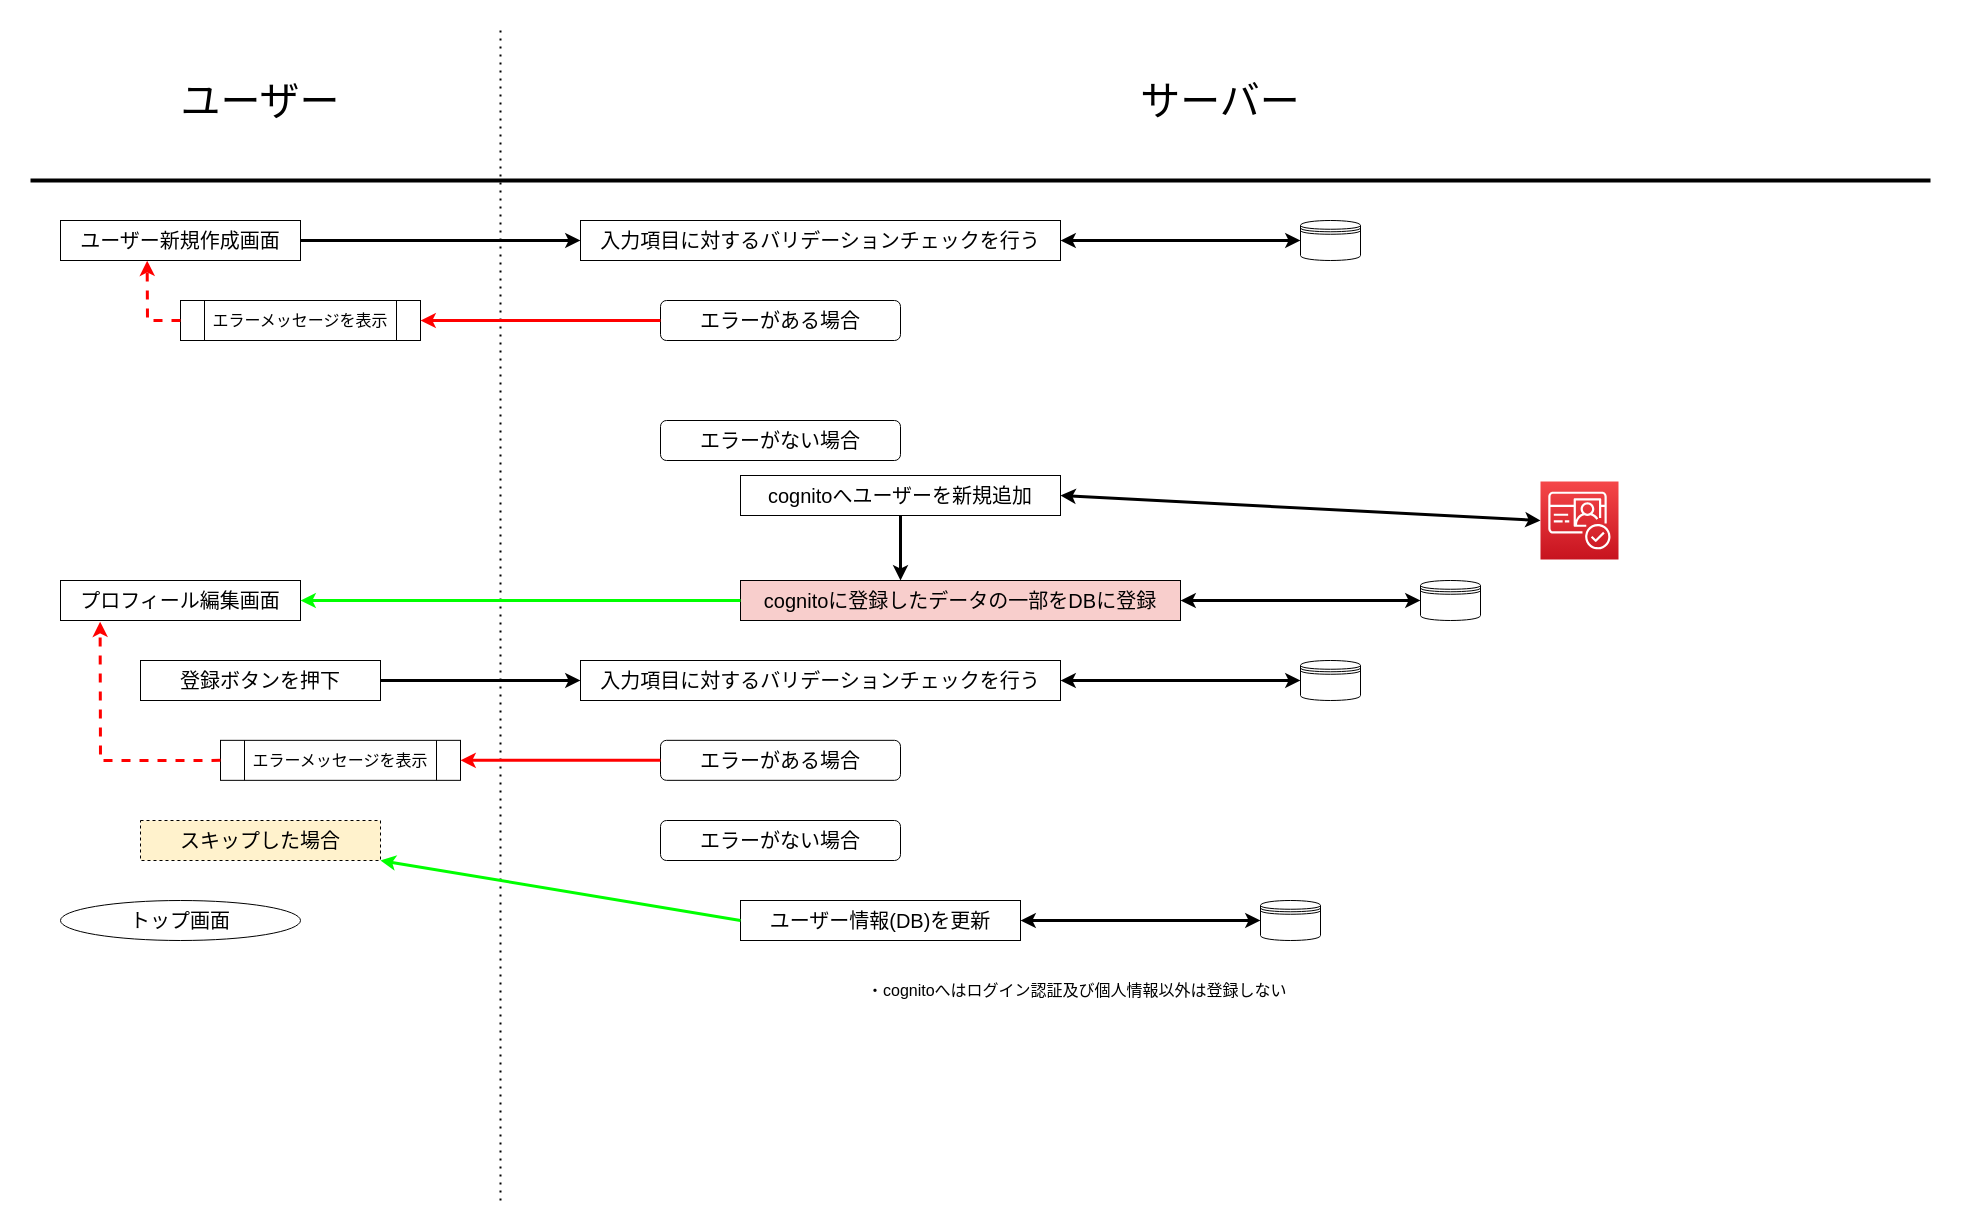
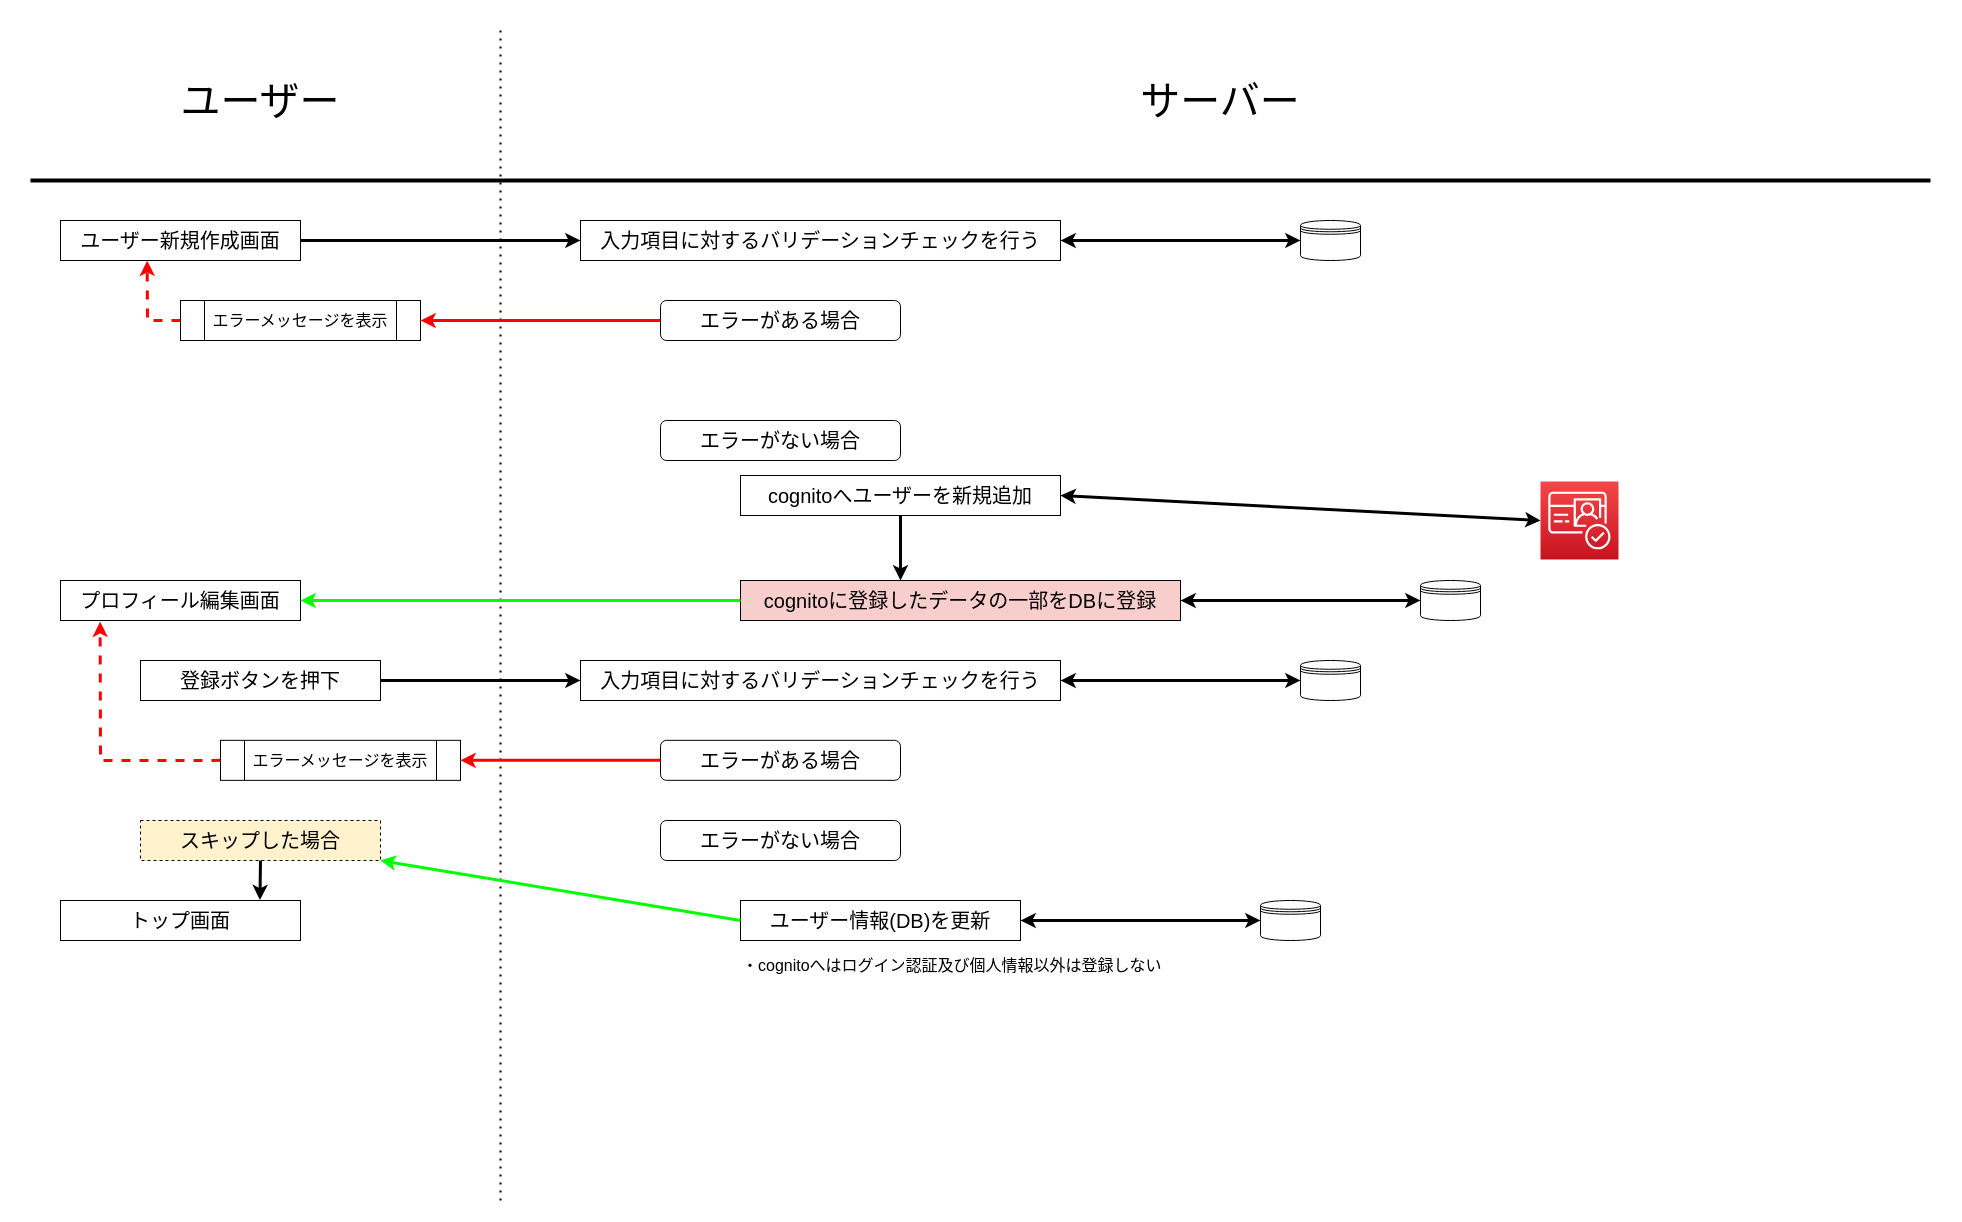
  <mxCell id="0" />
  <mxCell id="1" parent="0" />
  <mxCell id="2" value="" style="endArrow=none;html=1;rounded=0;strokeWidth=4;" parent="1" edge="1"><mxGeometry width="50" height="50" relative="1" as="geometry"><mxPoint x="30" y="180" as="sourcePoint" /><mxPoint x="1930" y="180" as="targetPoint" /></mxGeometry></mxCell>
  <mxCell id="3" value="" style="endArrow=none;dashed=1;html=1;dashPattern=1 3;strokeWidth=2;rounded=0;" parent="1" edge="1"><mxGeometry width="50" height="50" relative="1" as="geometry"><mxPoint x="500" y="1200" as="sourcePoint" /><mxPoint x="500" y="30" as="targetPoint" /></mxGeometry></mxCell>
  <mxCell id="4" value="ユーザー" style="text;html=1;strokeColor=none;fillColor=none;align=center;verticalAlign=middle;whiteSpace=wrap;rounded=0;fontSize=40;" parent="1" vertex="1"><mxGeometry width="480" height="160" as="geometry" x="20" y="20" /></mxCell>
  <mxCell id="5" value="サーバー" style="text;html=1;strokeColor=none;fillColor=none;align=center;verticalAlign=middle;whiteSpace=wrap;rounded=0;fontSize=40;" parent="1" vertex="1"><mxGeometry x="500" width="1440" height="160" as="geometry" y="20" /></mxCell>
  <mxCell id="6" value="ユーザー新規作成画面" style="rounded=0;whiteSpace=wrap;html=1;fontSize=20;" vertex="1" parent="1"><mxGeometry x="60" y="220" width="240" height="40" as="geometry" /></mxCell>
  <mxCell id="7" value="入力項目に対するバリデーションチェックを行う" style="rounded=0;whiteSpace=wrap;html=1;fontSize=20;" vertex="1" parent="1"><mxGeometry x="580" y="220" width="480" height="40" as="geometry" /></mxCell>
  <mxCell id="8" value="" style="endArrow=classic;html=1;rounded=0;fontSize=20;strokeWidth=3;exitX=1;exitY=0.5;exitDx=0;exitDy=0;entryX=0;entryY=0.5;entryDx=0;entryDy=0;" edge="1" parent="1" source="6" target="7"><mxGeometry width="50" height="50" relative="1" as="geometry"><mxPoint x="510" y="280" as="sourcePoint" /><mxPoint x="560" y="230" as="targetPoint" /></mxGeometry></mxCell>
  <mxCell id="9" value="エラーがある場合" style="rounded=1;whiteSpace=wrap;html=1;fontSize=20;" vertex="1" parent="1"><mxGeometry x="660" y="300" width="240" height="40" as="geometry" /></mxCell>
  <mxCell id="10" value="エラーメッセージを表示" style="shape=process;whiteSpace=wrap;html=1;backgroundOutline=1;fontSize=16;" vertex="1" parent="1"><mxGeometry x="180" y="300" width="240" height="40" as="geometry" /></mxCell>
  <mxCell id="11" value="" style="endArrow=classic;html=1;rounded=0;fontSize=16;strokeWidth=3;entryX=1;entryY=0.5;entryDx=0;entryDy=0;exitX=0;exitY=0.5;exitDx=0;exitDy=0;strokeColor=#FF0000;" edge="1" parent="1" source="9" target="10"><mxGeometry width="50" height="50" relative="1" as="geometry"><mxPoint x="560" y="380" as="sourcePoint" /><mxPoint x="610" y="330" as="targetPoint" /></mxGeometry></mxCell>
  <mxCell id="12" value="" style="endArrow=classic;html=1;rounded=0;fontSize=16;strokeColor=#FF0000;strokeWidth=3;entryX=0.361;entryY=1.004;entryDx=0;entryDy=0;entryPerimeter=0;exitX=0;exitY=0.5;exitDx=0;exitDy=0;dashed=1;" edge="1" parent="1" source="10" target="6"><mxGeometry width="50" height="50" relative="1" as="geometry"><mxPoint x="560" y="380" as="sourcePoint" /><mxPoint x="610" y="330" as="targetPoint" /><Array as="points"><mxPoint x="147" y="320" /></Array></mxGeometry></mxCell>
  <mxCell id="13" value="エラーがない場合" style="rounded=1;whiteSpace=wrap;html=1;fontSize=20;" vertex="1" parent="1"><mxGeometry x="660" y="420" width="240" height="40" as="geometry" /></mxCell>
  <mxCell id="14" value="cognitoへユーザーを新規追加" style="rounded=0;whiteSpace=wrap;html=1;fontSize=20;" vertex="1" parent="1"><mxGeometry x="740" y="475" width="320" height="40" as="geometry" /></mxCell>
  <mxCell id="15" value="cognitoに登録したデータの一部をDBに登録" style="rounded=0;whiteSpace=wrap;html=1;fontSize=20;fillColor=#f8cecc;" vertex="1" parent="1"><mxGeometry x="740" y="580" width="440" height="40" as="geometry" /></mxCell>
  <mxCell id="16" value="プロフィール編集画面" style="rounded=0;whiteSpace=wrap;html=1;fontSize=20;" vertex="1" parent="1"><mxGeometry x="60" y="580" width="240" height="40" as="geometry" /></mxCell>
  <mxCell id="17" value="" style="endArrow=classic;html=1;rounded=0;fontSize=16;strokeColor=#00FF00;strokeWidth=3;exitX=0;exitY=0.5;exitDx=0;exitDy=0;" edge="1" parent="1" source="15"><mxGeometry width="50" height="50" relative="1" as="geometry"><mxPoint x="750" y="680" as="sourcePoint" /><mxPoint x="300" y="600" as="targetPoint" /></mxGeometry></mxCell>
  <mxCell id="18" value="" style="endArrow=classic;html=1;rounded=0;fontSize=16;strokeColor=#000000;strokeWidth=3;exitX=0.5;exitY=1;exitDx=0;exitDy=0;" edge="1" parent="1" source="14"><mxGeometry width="50" height="50" relative="1" as="geometry"><mxPoint x="750" y="680" as="sourcePoint" /><mxPoint x="900" y="580" as="targetPoint" /></mxGeometry></mxCell>
  <mxCell id="19" value="スキップした場合" style="rounded=0;whiteSpace=wrap;html=1;fontSize=20;dashed=1;fillColor=#fff2cc;" vertex="1" parent="1"><mxGeometry x="140" y="820" width="240" height="40" as="geometry" /></mxCell>
- <mxCell id="21" value="トップ画面" style="ellipse;whiteSpace=wrap;html=1;fontSize=20;" vertex="1" parent="1"><mxGeometry x="60" y="900" width="240" height="40" as="geometry" /></mxCell>
+ <mxCell id="20" value="" style="endArrow=classic;html=1;rounded=0;fontSize=16;strokeColor=#000000;strokeWidth=3;exitX=0.5;exitY=1;exitDx=0;exitDy=0;entryX=0.831;entryY=-0.01;entryDx=0;entryDy=0;entryPerimeter=0;" edge="1" parent="1" source="19" target="21"><mxGeometry width="50" height="50" relative="1" as="geometry"><mxPoint x="470" y="980" as="sourcePoint" /><mxPoint x="270" y="1160" as="targetPoint" /></mxGeometry></mxCell>
+ <mxCell id="21" value="トップ画面" style="rounded=0;whiteSpace=wrap;html=1;fontSize=20;" vertex="1" parent="1"><mxGeometry x="60" y="900" width="240" height="40" as="geometry" /></mxCell>
  <mxCell id="22" value="登録ボタンを押下" style="rounded=0;whiteSpace=wrap;html=1;fontSize=20;dashed=0;" vertex="1" parent="1"><mxGeometry x="140" y="660" width="240" height="40" as="geometry" /></mxCell>
  <mxCell id="23" value="入力項目に対するバリデーションチェックを行う" style="rounded=0;whiteSpace=wrap;html=1;fontSize=20;" vertex="1" parent="1"><mxGeometry x="580" y="660" width="480" height="40" as="geometry" /></mxCell>
  <mxCell id="24" value="" style="endArrow=classic;html=1;rounded=0;fontSize=16;strokeColor=#000000;strokeWidth=3;exitX=1;exitY=0.5;exitDx=0;exitDy=0;entryX=0;entryY=0.5;entryDx=0;entryDy=0;" edge="1" parent="1" source="22" target="23"><mxGeometry width="50" height="50" relative="1" as="geometry"><mxPoint x="750" y="750" as="sourcePoint" /><mxPoint x="800" y="700" as="targetPoint" /></mxGeometry></mxCell>
  <mxCell id="25" value="エラーがある場合" style="rounded=1;whiteSpace=wrap;html=1;fontSize=20;" vertex="1" parent="1"><mxGeometry x="660" y="739.84" width="240" height="40" as="geometry" /></mxCell>
  <mxCell id="26" value="エラーメッセージを表示" style="shape=process;whiteSpace=wrap;html=1;backgroundOutline=1;fontSize=16;" vertex="1" parent="1"><mxGeometry x="220" y="739.84" width="240" height="40" as="geometry" /></mxCell>
  <mxCell id="27" value="" style="endArrow=classic;html=1;rounded=0;fontSize=16;strokeWidth=3;entryX=1;entryY=0.5;entryDx=0;entryDy=0;exitX=0;exitY=0.5;exitDx=0;exitDy=0;strokeColor=#FF0000;" edge="1" parent="1" source="25" target="26"><mxGeometry width="50" height="50" relative="1" as="geometry"><mxPoint x="560" y="819.84" as="sourcePoint" /><mxPoint x="610" y="769.84" as="targetPoint" /></mxGeometry></mxCell>
  <mxCell id="28" value="" style="endArrow=classic;html=1;rounded=0;fontSize=16;strokeColor=#FF0000;strokeWidth=3;entryX=0.165;entryY=1.029;entryDx=0;entryDy=0;exitX=0;exitY=0.5;exitDx=0;exitDy=0;dashed=1;entryPerimeter=0;" edge="1" parent="1" source="26" target="16"><mxGeometry width="50" height="50" relative="1" as="geometry"><mxPoint x="560" y="819.84" as="sourcePoint" /><mxPoint x="146.64" y="700" as="targetPoint" /><Array as="points"><mxPoint x="200" y="760" /><mxPoint x="100" y="760" /></Array></mxGeometry></mxCell>
  <mxCell id="29" value="エラーがない場合" style="rounded=1;whiteSpace=wrap;html=1;fontSize=20;" vertex="1" parent="1"><mxGeometry x="660" y="820" width="240" height="40" as="geometry" /></mxCell>
  <mxCell id="30" value="ユーザー情報(DB)を更新" style="rounded=0;whiteSpace=wrap;html=1;fontSize=20;" vertex="1" parent="1"><mxGeometry x="740" y="900" width="280" height="40" as="geometry" /></mxCell>
- <mxCell id="31" value="・cognitoへはログイン認証及び個人情報以外は登録しない" style="text;html=1;strokeColor=none;fillColor=none;align=left;verticalAlign=middle;whiteSpace=wrap;rounded=0;dashed=1;fontSize=16;" vertex="1" parent="1"><mxGeometry x="865" y="975" width="440" height="30" as="geometry" /></mxCell>
+ <mxCell id="31" value="・cognitoへはログイン認証及び個人情報以外は登録しない" style="text;html=1;strokeColor=none;fillColor=none;align=left;verticalAlign=middle;whiteSpace=wrap;rounded=0;dashed=1;fontSize=16;" vertex="1" parent="1"><mxGeometry x="740" y="950" width="440" height="30" as="geometry" /></mxCell>
  <mxCell id="32" value="" style="endArrow=classic;html=1;rounded=0;fontSize=16;strokeColor=#00FF00;strokeWidth=3;exitX=0;exitY=0.5;exitDx=0;exitDy=0;" edge="1" parent="1" source="30" target="19"><mxGeometry width="50" height="50" relative="1" as="geometry"><mxPoint x="750" y="930" as="sourcePoint" /><mxPoint x="800" y="880" as="targetPoint" /></mxGeometry></mxCell>
  <mxCell id="33" value="" style="sketch=0;points=[[0,0,0],[0.25,0,0],[0.5,0,0],[0.75,0,0],[1,0,0],[0,1,0],[0.25,1,0],[0.5,1,0],[0.75,1,0],[1,1,0],[0,0.25,0],[0,0.5,0],[0,0.75,0],[1,0.25,0],[1,0.5,0],[1,0.75,0]];outlineConnect=0;fontColor=#232F3E;gradientColor=#F54749;gradientDirection=north;fillColor=#C7131F;strokeColor=#ffffff;dashed=0;verticalLabelPosition=bottom;verticalAlign=top;align=center;html=1;fontSize=12;fontStyle=0;aspect=fixed;shape=mxgraph.aws4.resourceIcon;resIcon=mxgraph.aws4.cognito;" vertex="1" parent="1"><mxGeometry x="1540" y="481" width="78" height="78" as="geometry" /></mxCell>
  <mxCell id="34" value="" style="endArrow=classic;startArrow=classic;html=1;rounded=0;fontSize=16;strokeColor=#000000;strokeWidth=3;entryX=0;entryY=0.5;entryDx=0;entryDy=0;entryPerimeter=0;exitX=1;exitY=0.5;exitDx=0;exitDy=0;" edge="1" parent="1" source="14" target="33"><mxGeometry width="50" height="50" relative="1" as="geometry"><mxPoint x="1010" y="860" as="sourcePoint" /><mxPoint x="1060" y="810" as="targetPoint" /></mxGeometry></mxCell>
  <mxCell id="35" value="" style="shape=datastore;whiteSpace=wrap;html=1;fontSize=16;" vertex="1" parent="1"><mxGeometry x="1300" y="220" width="60" height="40" as="geometry" /></mxCell>
  <mxCell id="36" value="" style="endArrow=classic;startArrow=classic;html=1;rounded=0;fontSize=16;strokeColor=#000000;strokeWidth=3;entryX=0;entryY=0.5;entryDx=0;entryDy=0;exitX=1;exitY=0.5;exitDx=0;exitDy=0;" edge="1" parent="1" source="7" target="35"><mxGeometry width="50" height="50" relative="1" as="geometry"><mxPoint x="1010" y="860" as="sourcePoint" /><mxPoint x="1060" y="810" as="targetPoint" /></mxGeometry></mxCell>
  <mxCell id="37" value="" style="shape=datastore;whiteSpace=wrap;html=1;fontSize=16;" vertex="1" parent="1"><mxGeometry x="1420" y="580" width="60" height="40" as="geometry" /></mxCell>
  <mxCell id="38" value="" style="endArrow=classic;startArrow=classic;html=1;rounded=0;fontSize=16;strokeColor=#000000;strokeWidth=3;entryX=0;entryY=0.5;entryDx=0;entryDy=0;exitX=1;exitY=0.5;exitDx=0;exitDy=0;" edge="1" parent="1" target="37"><mxGeometry width="50" height="50" relative="1" as="geometry"><mxPoint x="1180" y="600" as="sourcePoint" /><mxPoint x="1180" y="1170" as="targetPoint" /></mxGeometry></mxCell>
  <mxCell id="39" value="" style="shape=datastore;whiteSpace=wrap;html=1;fontSize=16;" vertex="1" parent="1"><mxGeometry x="1300" y="660" width="60" height="40" as="geometry" /></mxCell>
  <mxCell id="40" value="" style="endArrow=classic;startArrow=classic;html=1;rounded=0;fontSize=16;strokeColor=#000000;strokeWidth=3;entryX=0;entryY=0.5;entryDx=0;entryDy=0;exitX=1;exitY=0.5;exitDx=0;exitDy=0;" edge="1" parent="1" target="39"><mxGeometry width="50" height="50" relative="1" as="geometry"><mxPoint x="1060" y="680" as="sourcePoint" /><mxPoint x="1060" y="1250" as="targetPoint" /></mxGeometry></mxCell>
  <mxCell id="41" value="" style="shape=datastore;whiteSpace=wrap;html=1;fontSize=16;" vertex="1" parent="1"><mxGeometry x="1260" y="900" width="60" height="40" as="geometry" /></mxCell>
  <mxCell id="42" value="" style="endArrow=classic;startArrow=classic;html=1;rounded=0;fontSize=16;strokeColor=#000000;strokeWidth=3;entryX=0;entryY=0.5;entryDx=0;entryDy=0;exitX=1;exitY=0.5;exitDx=0;exitDy=0;" edge="1" parent="1" target="41"><mxGeometry width="50" height="50" relative="1" as="geometry"><mxPoint x="1020" y="920" as="sourcePoint" /><mxPoint x="1020" y="1490" as="targetPoint" /></mxGeometry></mxCell>
